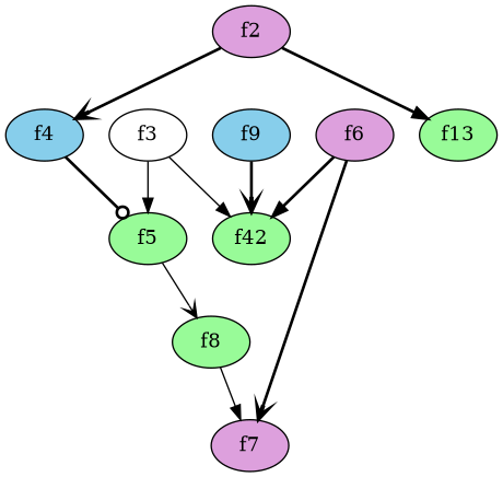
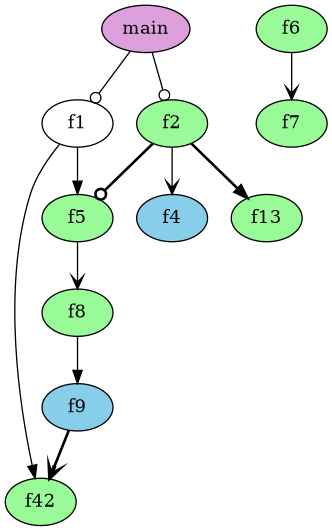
  digraph {
    node [fillcolor=palegreen style=filled]
    edge [arrowhead=normal style=solid]
-   n2 [fillcolor=white label=f3]
-   n3 [fillcolor=plum label=f2]
+   n1 [fillcolor=plum label=main]
+   n2 [fillcolor=white label=f1]
+   n3 [label=f2]
    n4 [label=f5]
    n5 [label=f42]
    n6 [fillcolor=skyblue label=f4]
    n7 [label=f13]
    n8 [label=f8]
    n9 [fillcolor=skyblue label=f9]
-   n10 [fillcolor=plum label=f6]
-   n11 [fillcolor=plum label=f7]
+   n10 [label=f6]
+   n11 [label=f7]
+   n1 -> n2 [arrowhead=odot]
+   n1 -> n3 [arrowhead=odot]
    n2 -> n4
    n2 -> n5
-   n3 -> n6 [arrowhead=vee style=bold]
+   n3 -> n6 [arrowhead=vee]
    n3 -> n7 [style=bold]
    n4 -> n8 [arrowhead=vee]
-   n6 -> n4 [arrowhead=odot style=bold]
-   n8 -> n11
+   n3 -> n4 [arrowhead=odot style=bold]
+   n8 -> n9
    n9 -> n5 [arrowhead=vee style=bold]
-   n10 -> n5 [style=bold]
-   n10 -> n11 [arrowhead=vee style=bold]
+   n10 -> n11 [arrowhead=vee]
  }
